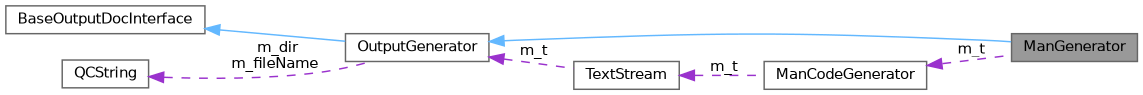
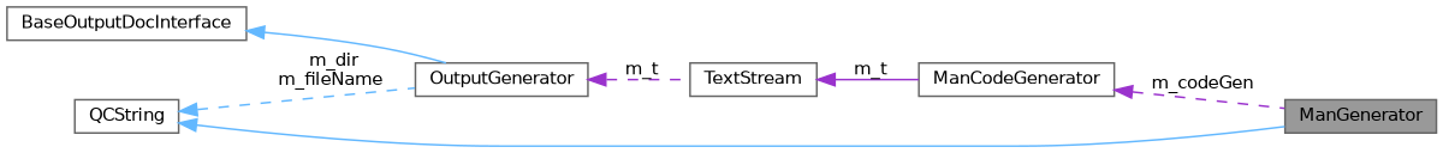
  digraph {
    rankdir=LR
    node [color=gray40 fillcolor=white fontname=Helvetica fontsize=10 shape=box style=filled]
    edge [color=darkorchid3 dir=back fontname=Helvetica fontsize=10 labelfontname=Helvetica labelfontsize=10 style=dashed]
    n1 [fillcolor=grey60 fontcolor=black height=0.2 label=ManGenerator width=0.4]
    n2 [height=0.2 label=OutputGenerator width=0.4]
    n3 [height=0.2 label=TextStream width=0.4]
    n4 [height=0.2 label=BaseOutputDocInterface width=0.4]
    n5 [height=0.2 label=ManCodeGenerator width=0.4]
    n6 [height=0.2 label=QCString width=0.4]
-   n2 -> n1 [color=steelblue1 style=solid]
+   n6 -> n1 [color=steelblue1 style=solid]
    n2 -> n3 [label=" m_t"]
-   n3 -> n5 [label=" m_t"]
+   n3 -> n5 [label=" m_t" style=solid]
    n4 -> n2 [color=steelblue1 style=solid]
-   n5 -> n1 [label=" m_t"]
-   n6 -> n2 [label=" m_dir\nm_fileName"]
+   n5 -> n1 [label=" m_codeGen"]
+   n6 -> n2 [color=steelblue1 label=" m_dir\nm_fileName"]
  }
